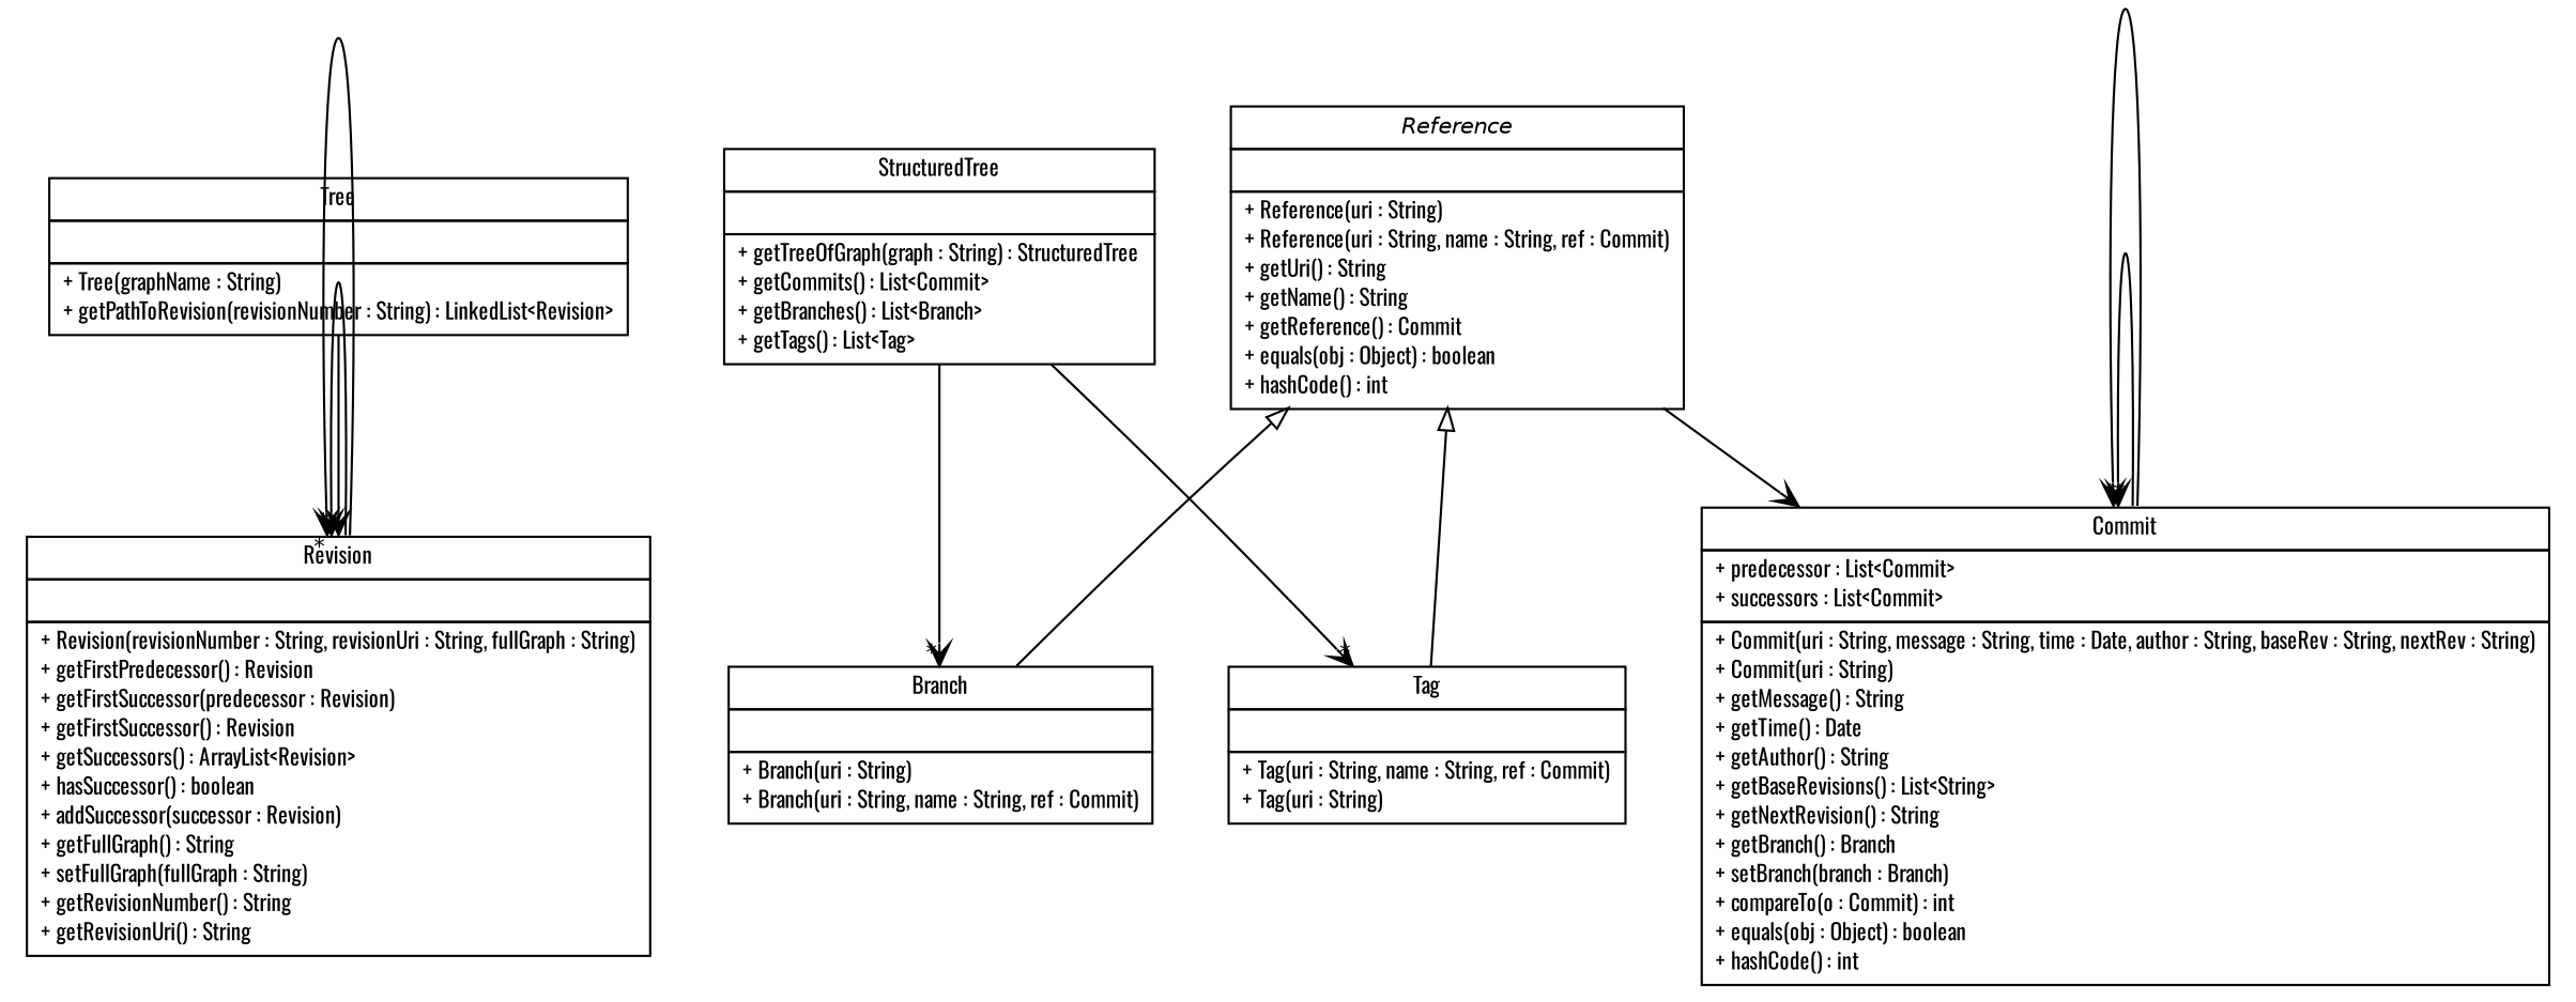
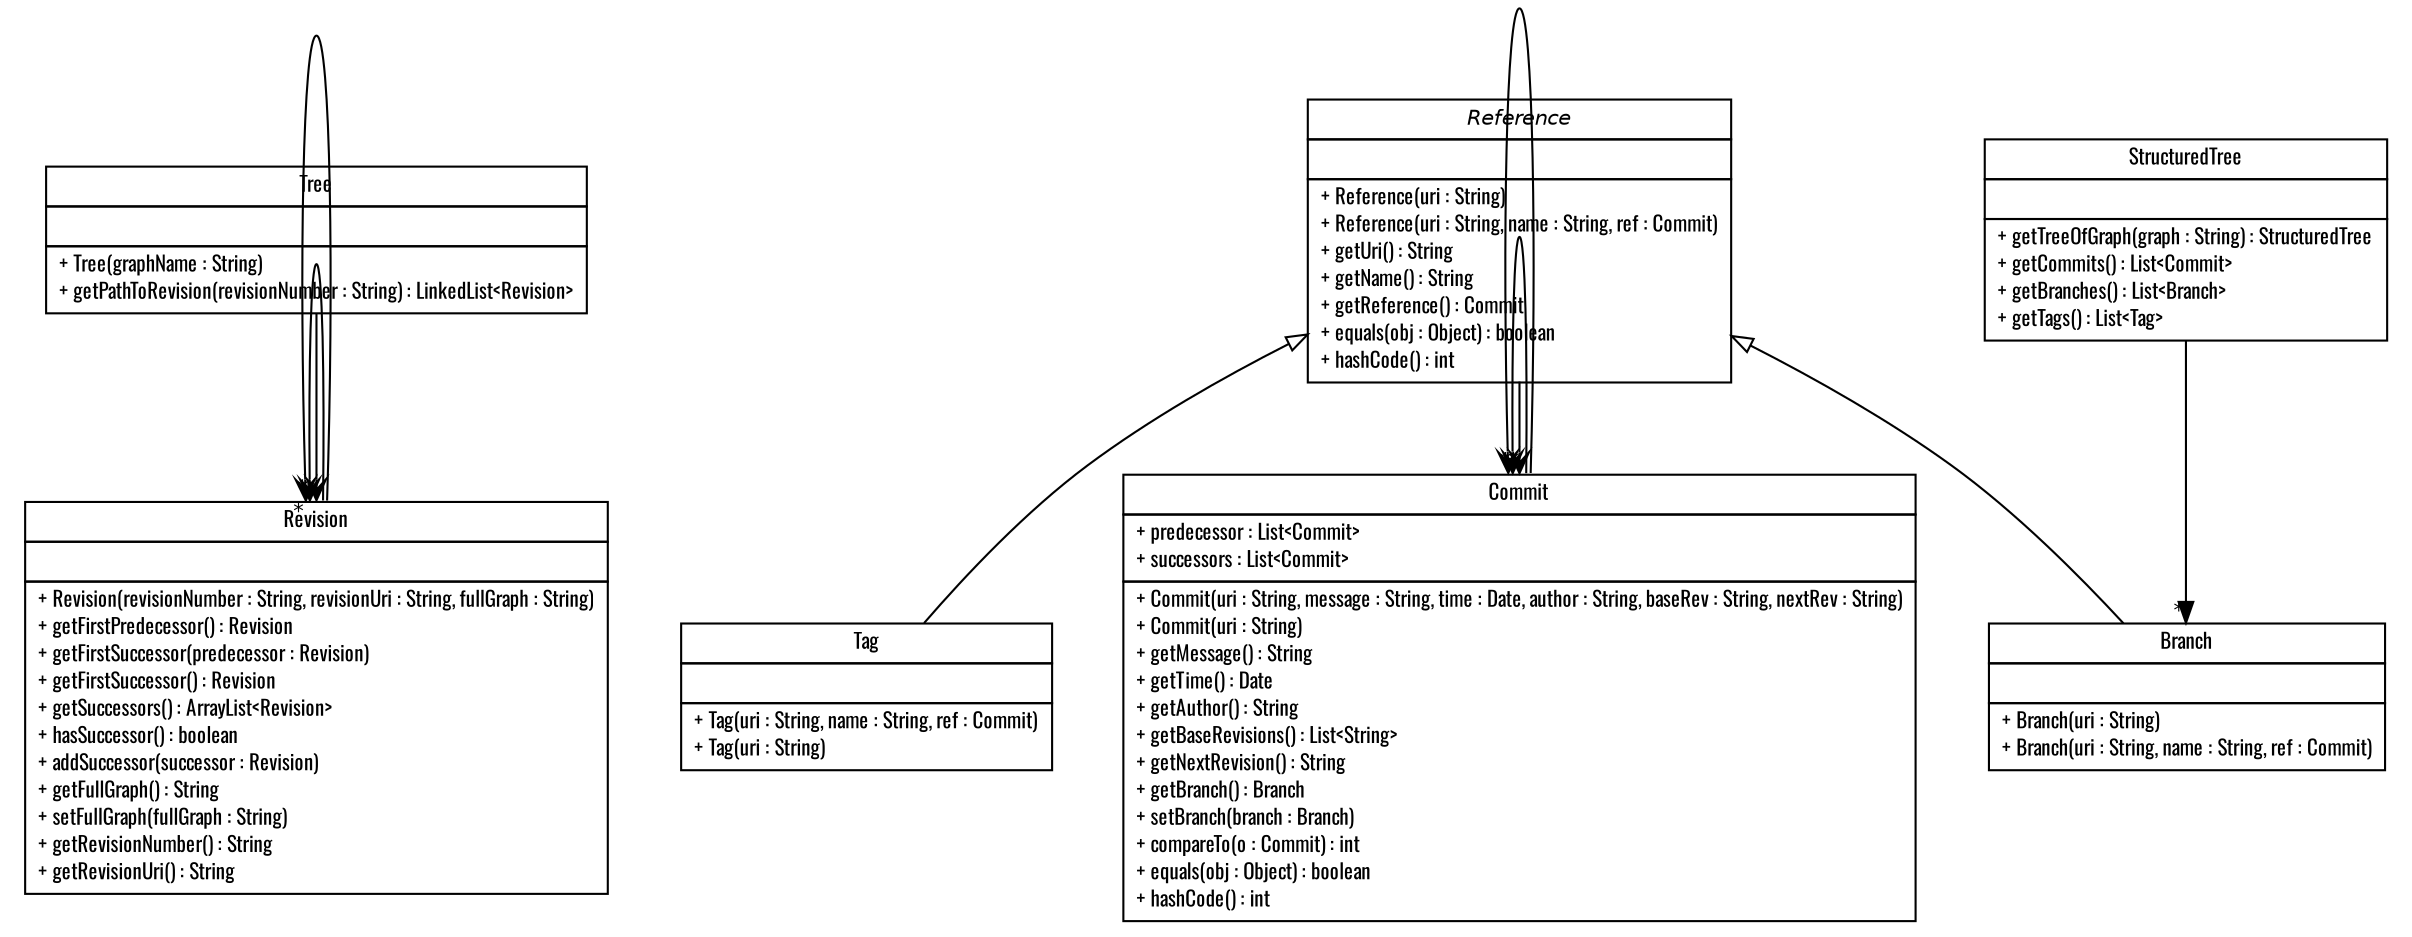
  digraph {
    fontname=Oswald
    nodesep=0.25
    ranksep=0.5
    node [fontcolor=black fontname=Oswald fontsize=10.0 shape=plaintext]
    edge [arrowhead=open color=black fontcolor=black fontname=Oswald fontsize=10.0 headlabel="*" headport=p labelfontname=Helvetica labelfontsize=10 tailport=p]
    n1 [label=<<table title="de.tud.plt.r43ples.revisionTree.Tree" border="0" cellborder="1" cellspacing="0" cellpadding="2" port="p" href="./Tree.html"> 		<tr><td><table border="0" cellspacing="0" cellpadding="1"> <tr><td align="center" balign="center"> Tree </td></tr> 		</table></td></tr> 		<tr><td><table border="0" cellspacing="0" cellpadding="1"> <tr><td align="left" balign="left">  </td></tr> 		</table></td></tr> 		<tr><td><table border="0" cellspacing="0" cellpadding="1"> <tr><td align="left" balign="left"> + Tree(graphName : String) </td></tr> <tr><td align="left" balign="left"> + getPathToRevision(revisionNumber : String) : LinkedList&lt;Revision&gt; </td></tr> 		</table></td></tr> 		</table>>]
    n2 [label=<<table title="de.tud.plt.r43ples.revisionTree.Revision" border="0" cellborder="1" cellspacing="0" cellpadding="2" port="p" href="./Revision.html"> 		<tr><td><table border="0" cellspacing="0" cellpadding="1"> <tr><td align="center" balign="center"> Revision </td></tr> 		</table></td></tr> 		<tr><td><table border="0" cellspacing="0" cellpadding="1"> <tr><td align="left" balign="left">  </td></tr> 		</table></td></tr> 		<tr><td><table border="0" cellspacing="0" cellpadding="1"> <tr><td align="left" balign="left"> + Revision(revisionNumber : String, revisionUri : String, fullGraph : String) </td></tr> <tr><td align="left" balign="left"> + getFirstPredecessor() : Revision </td></tr> <tr><td align="left" balign="left"> + getFirstSuccessor(predecessor : Revision) </td></tr> <tr><td align="left" balign="left"> + getFirstSuccessor() : Revision </td></tr> <tr><td align="left" balign="left"> + getSuccessors() : ArrayList&lt;Revision&gt; </td></tr> <tr><td align="left" balign="left"> + hasSuccessor() : boolean </td></tr> <tr><td align="left" balign="left"> + addSuccessor(successor : Revision) </td></tr> <tr><td align="left" balign="left"> + getFullGraph() : String </td></tr> <tr><td align="left" balign="left"> + setFullGraph(fullGraph : String) </td></tr> <tr><td align="left" balign="left"> + getRevisionNumber() : String </td></tr> <tr><td align="left" balign="left"> + getRevisionUri() : String </td></tr> 		</table></td></tr> 		</table>>]
    n3 [label=<<table title="de.tud.plt.r43ples.revisionTree.Tag" border="0" cellborder="1" cellspacing="0" cellpadding="2" port="p" href="./Tag.html"> 		<tr><td><table border="0" cellspacing="0" cellpadding="1"> <tr><td align="center" balign="center"> Tag </td></tr> 		</table></td></tr> 		<tr><td><table border="0" cellspacing="0" cellpadding="1"> <tr><td align="left" balign="left">  </td></tr> 		</table></td></tr> 		<tr><td><table border="0" cellspacing="0" cellpadding="1"> <tr><td align="left" balign="left"> + Tag(uri : String, name : String, ref : Commit) </td></tr> <tr><td align="left" balign="left"> + Tag(uri : String) </td></tr> 		</table></td></tr> 		</table>>]
    n4 [label=<<table title="de.tud.plt.r43ples.revisionTree.StructuredTree" border="0" cellborder="1" cellspacing="0" cellpadding="2" port="p" href="./StructuredTree.html"> 		<tr><td><table border="0" cellspacing="0" cellpadding="1"> <tr><td align="center" balign="center"> StructuredTree </td></tr> 		</table></td></tr> 		<tr><td><table border="0" cellspacing="0" cellpadding="1"> <tr><td align="left" balign="left">  </td></tr> 		</table></td></tr> 		<tr><td><table border="0" cellspacing="0" cellpadding="1"> <tr><td align="left" balign="left"> + getTreeOfGraph(graph : String) : StructuredTree </td></tr> <tr><td align="left" balign="left"> + getCommits() : List&lt;Commit&gt; </td></tr> <tr><td align="left" balign="left"> + getBranches() : List&lt;Branch&gt; </td></tr> <tr><td align="left" balign="left"> + getTags() : List&lt;Tag&gt; </td></tr> 		</table></td></tr> 		</table>>]
    n5 [label=<<table title="de.tud.plt.r43ples.revisionTree.Branch" border="0" cellborder="1" cellspacing="0" cellpadding="2" port="p" href="./Branch.html"> 		<tr><td><table border="0" cellspacing="0" cellpadding="1"> <tr><td align="center" balign="center"> Branch </td></tr> 		</table></td></tr> 		<tr><td><table border="0" cellspacing="0" cellpadding="1"> <tr><td align="left" balign="left">  </td></tr> 		</table></td></tr> 		<tr><td><table border="0" cellspacing="0" cellpadding="1"> <tr><td align="left" balign="left"> + Branch(uri : String) </td></tr> <tr><td align="left" balign="left"> + Branch(uri : String, name : String, ref : Commit) </td></tr> 		</table></td></tr> 		</table>>]
    n6 [label=<<table title="de.tud.plt.r43ples.revisionTree.Commit" border="0" cellborder="1" cellspacing="0" cellpadding="2" port="p" href="./Commit.html"> 		<tr><td><table border="0" cellspacing="0" cellpadding="1"> <tr><td align="center" balign="center"> Commit </td></tr> 		</table></td></tr> 		<tr><td><table border="0" cellspacing="0" cellpadding="1"> <tr><td align="left" balign="left"> + predecessor : List&lt;Commit&gt; </td></tr> <tr><td align="left" balign="left"> + successors : List&lt;Commit&gt; </td></tr> 		</table></td></tr> 		<tr><td><table border="0" cellspacing="0" cellpadding="1"> <tr><td align="left" balign="left"> + Commit(uri : String, message : String, time : Date, author : String, baseRev : String, nextRev : String) </td></tr> <tr><td align="left" balign="left"> + Commit(uri : String) </td></tr> <tr><td align="left" balign="left"> + getMessage() : String </td></tr> <tr><td align="left" balign="left"> + getTime() : Date </td></tr> <tr><td align="left" balign="left"> + getAuthor() : String </td></tr> <tr><td align="left" balign="left"> + getBaseRevisions() : List&lt;String&gt; </td></tr> <tr><td align="left" balign="left"> + getNextRevision() : String </td></tr> <tr><td align="left" balign="left"> + getBranch() : Branch </td></tr> <tr><td align="left" balign="left"> + setBranch(branch : Branch) </td></tr> <tr><td align="left" balign="left"> + compareTo(o : Commit) : int </td></tr> <tr><td align="left" balign="left"> + equals(obj : Object) : boolean </td></tr> <tr><td align="left" balign="left"> + hashCode() : int </td></tr> 		</table></td></tr> 		</table>>]
    n7 [label=<<table title="de.tud.plt.r43ples.revisionTree.Reference" border="0" cellborder="1" cellspacing="0" cellpadding="2" port="p" href="./Reference.html"> 		<tr><td><table border="0" cellspacing="0" cellpadding="1"> <tr><td align="center" balign="center"><font face="Helvetica-Oblique"> Reference </font></td></tr> 		</table></td></tr> 		<tr><td><table border="0" cellspacing="0" cellpadding="1"> <tr><td align="left" balign="left">  </td></tr> 		</table></td></tr> 		<tr><td><table border="0" cellspacing="0" cellpadding="1"> <tr><td align="left" balign="left"> + Reference(uri : String) </td></tr> <tr><td align="left" balign="left"> + Reference(uri : String, name : String, ref : Commit) </td></tr> <tr><td align="left" balign="left"> + getUri() : String </td></tr> <tr><td align="left" balign="left"> + getName() : String </td></tr> <tr><td align="left" balign="left"> + getReference() : Commit </td></tr> <tr><td align="left" balign="left"> + equals(obj : Object) : boolean </td></tr> <tr><td align="left" balign="left"> + hashCode() : int </td></tr> 		</table></td></tr> 		</table>>]
    n1 -> n2
    n2 -> n2
    n2 -> n2
-   n4 -> n3
-   n4 -> n5
+   n4 -> n5 [arrowhead=normal]
    n6 -> n6
    n6 -> n6
    n7 -> n3 [arrowtail=empty dir=back fontsize=10 arrowhead="" color="" fontcolor="" headlabel=""]
    n7 -> n5 [arrowtail=empty dir=back fontsize=10 arrowhead="" color="" fontcolor="" headlabel=""]
    n7 -> n6 [headlabel=""]
  }
